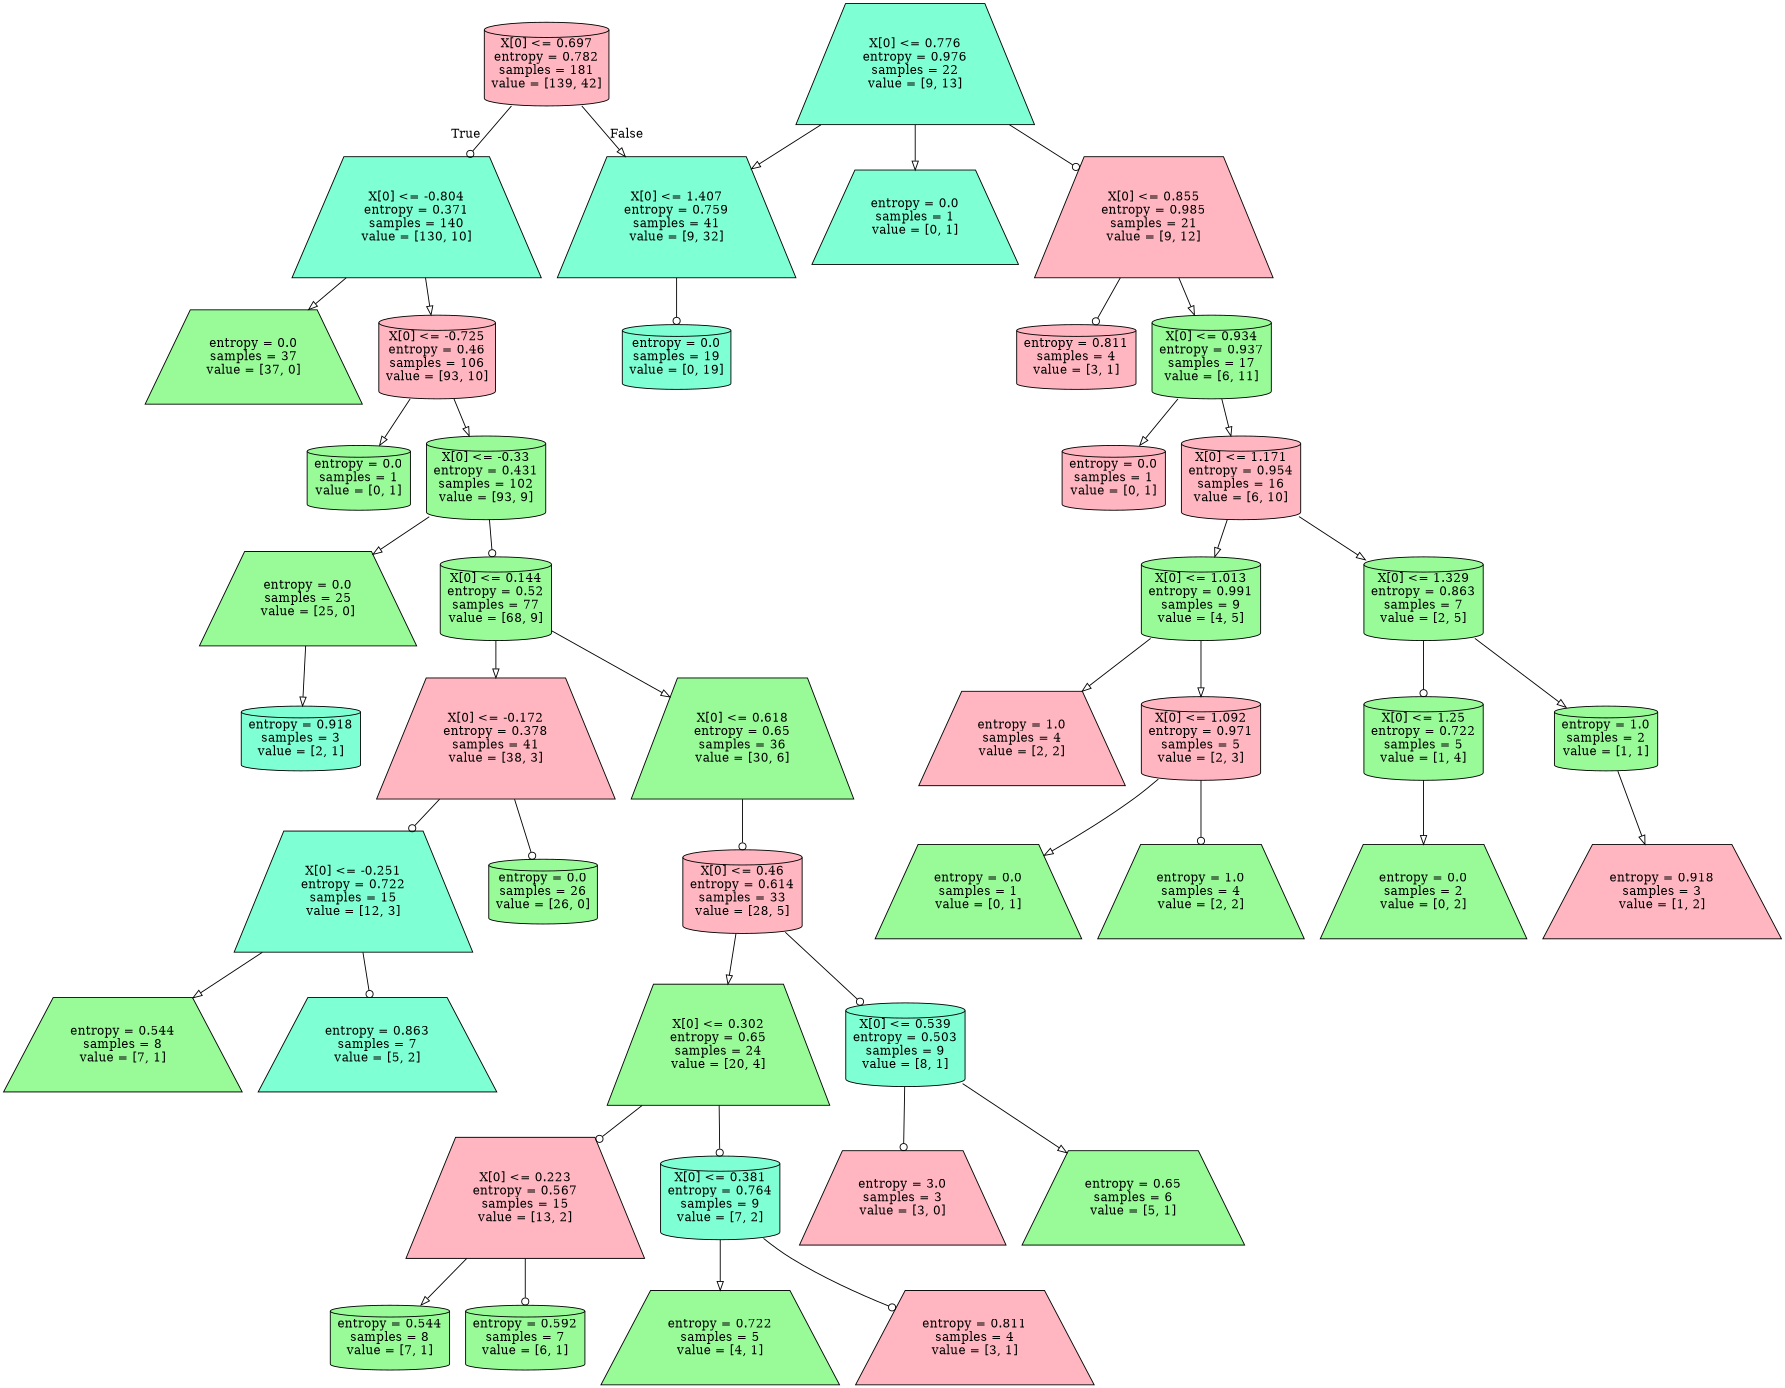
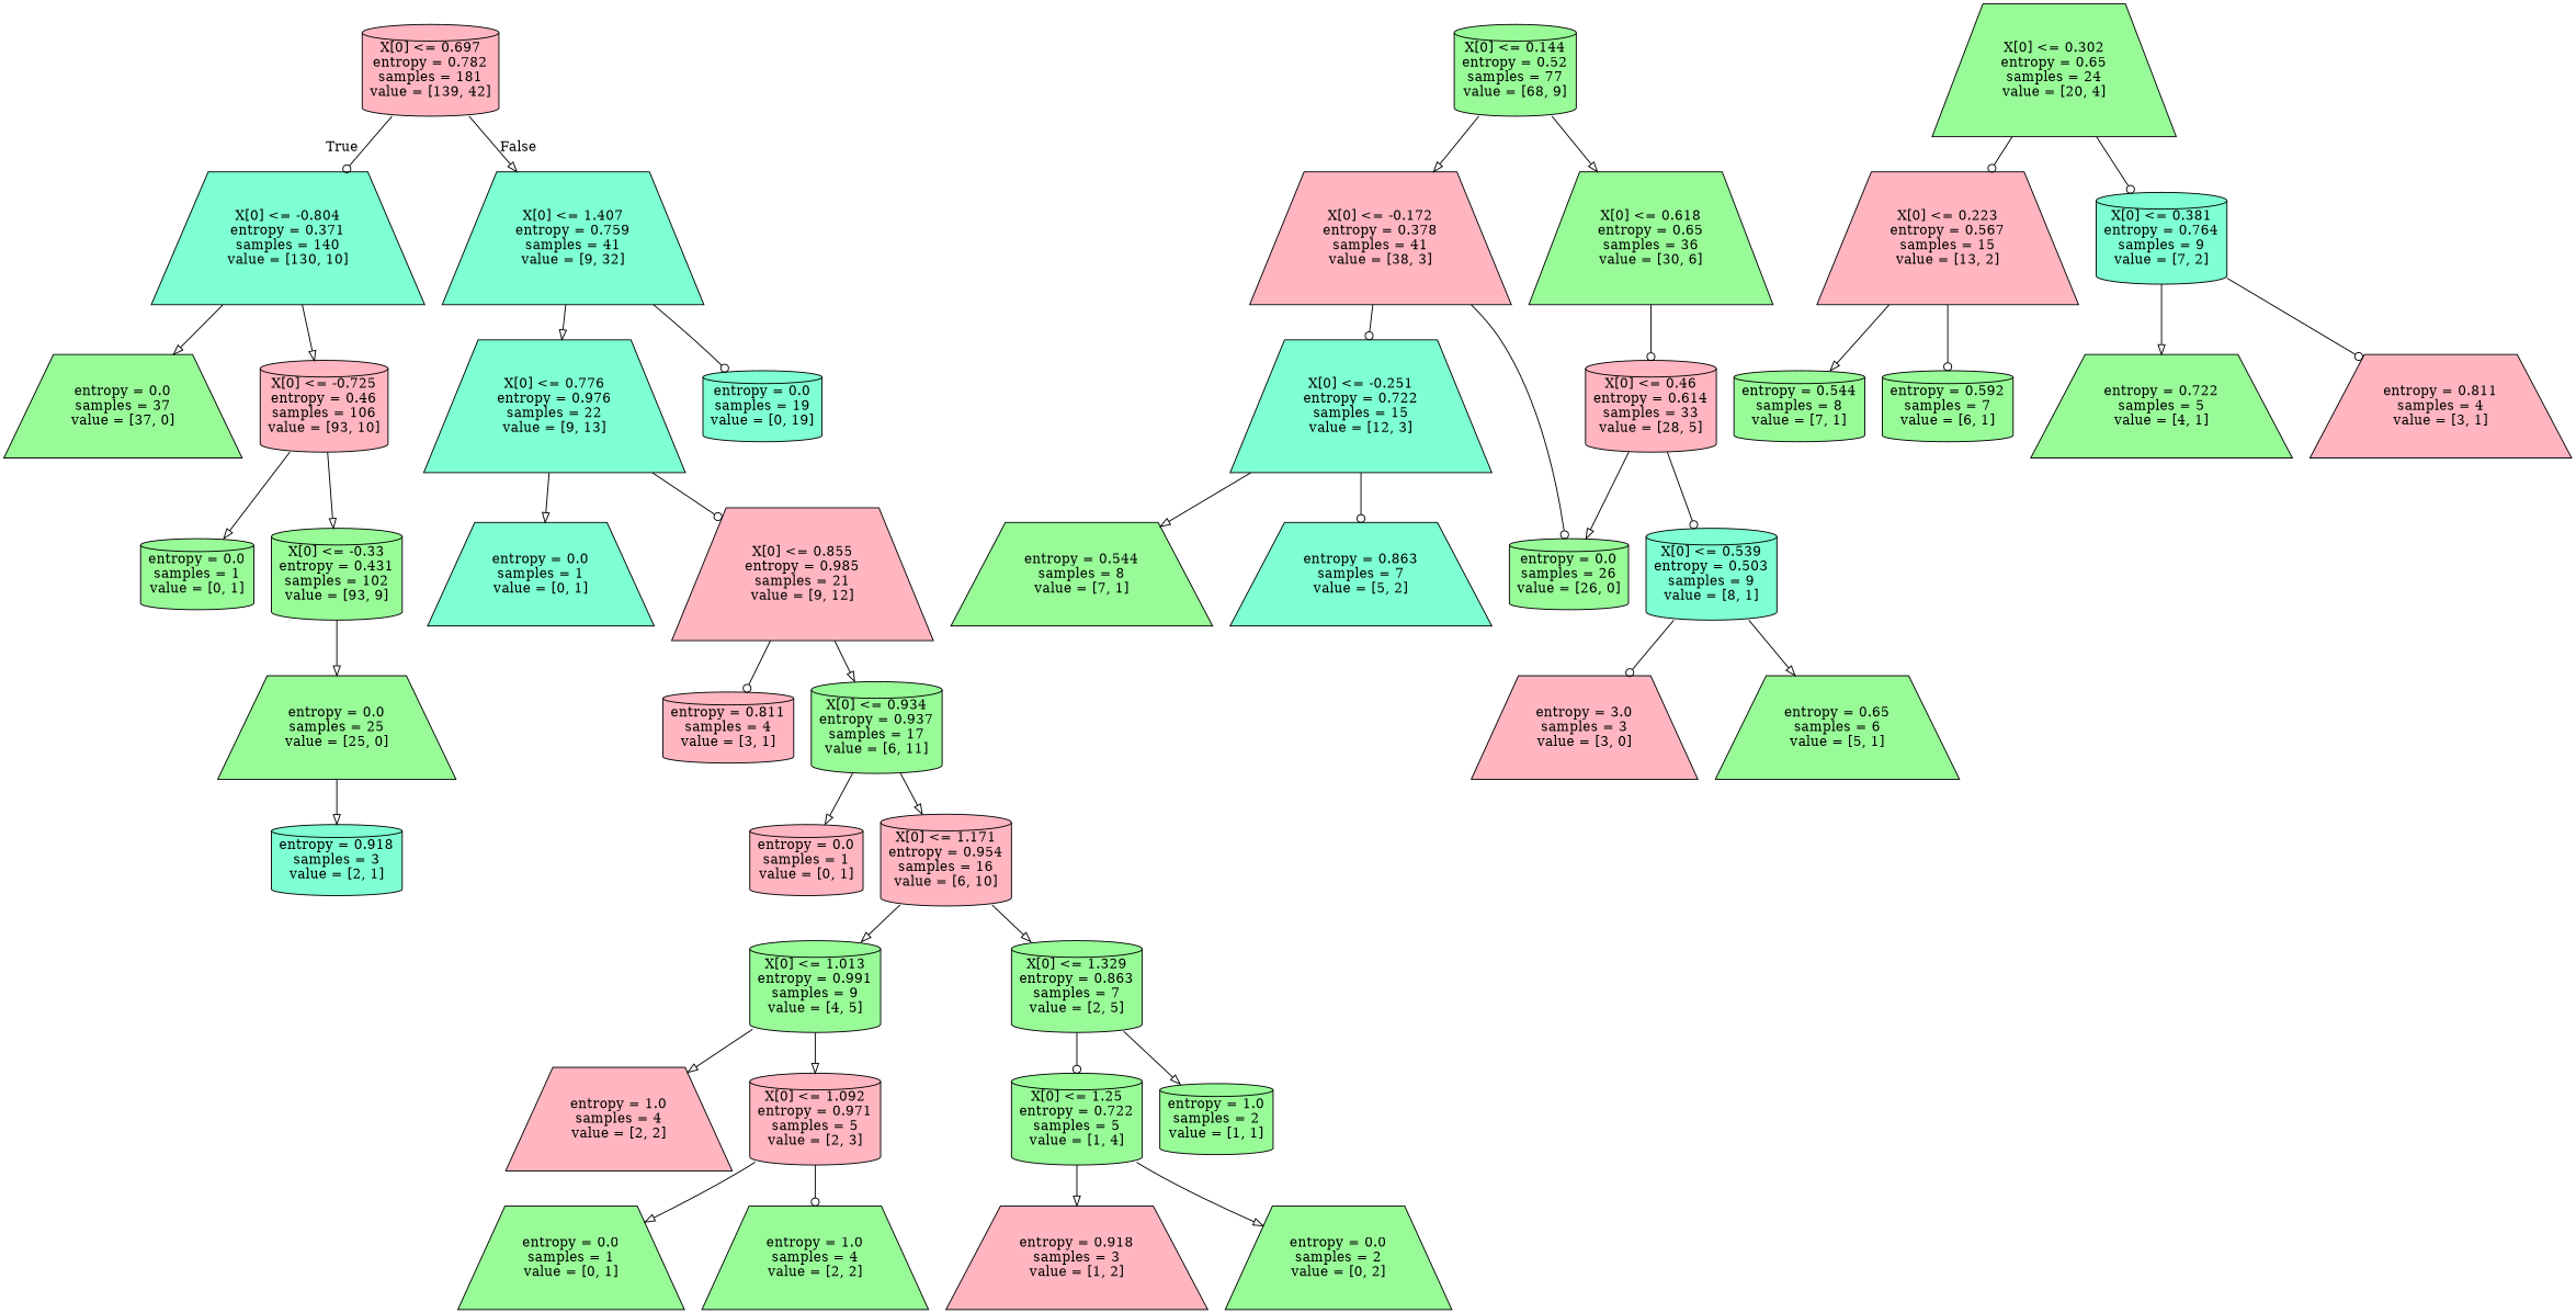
  digraph {
    node [fillcolor=palegreen shape=trapezium style=filled]
    edge [arrowhead=onormal]
    n1 [fillcolor=lightpink label="X[0] <= 0.697\nentropy = 0.782\nsamples = 181\nvalue = [139, 42]" shape=cylinder]
    n2 [fillcolor=aquamarine label="X[0] <= -0.804\nentropy = 0.371\nsamples = 140\nvalue = [130, 10]"]
    n3 [fillcolor=aquamarine label="X[0] <= 1.407\nentropy = 0.759\nsamples = 41\nvalue = [9, 32]"]
    n4 [label="entropy = 0.0\nsamples = 37\nvalue = [37, 0]"]
    n5 [fillcolor=lightpink label="X[0] <= -0.725\nentropy = 0.46\nsamples = 106\nvalue = [93, 10]" shape=cylinder]
    n6 [fillcolor=aquamarine label="X[0] <= 0.776\nentropy = 0.976\nsamples = 22\nvalue = [9, 13]"]
    n7 [fillcolor=aquamarine label="entropy = 0.0\nsamples = 19\nvalue = [0, 19]" shape=cylinder]
    n8 [label="entropy = 0.0\nsamples = 1\nvalue = [0, 1]" shape=cylinder]
    n9 [label="X[0] <= -0.33\nentropy = 0.431\nsamples = 102\nvalue = [93, 9]" shape=cylinder]
    n10 [label="entropy = 0.0\nsamples = 25\nvalue = [25, 0]"]
    n11 [label="X[0] <= 0.144\nentropy = 0.52\nsamples = 77\nvalue = [68, 9]" shape=cylinder]
    n12 [fillcolor=aquamarine label="entropy = 0.918\nsamples = 3\nvalue = [2, 1]" shape=cylinder]
    n13 [fillcolor=lightpink label="X[0] <= -0.172\nentropy = 0.378\nsamples = 41\nvalue = [38, 3]"]
    n14 [label="X[0] <= 0.618\nentropy = 0.65\nsamples = 36\nvalue = [30, 6]"]
    n15 [fillcolor=aquamarine label="X[0] <= -0.251\nentropy = 0.722\nsamples = 15\nvalue = [12, 3]"]
    n16 [label="entropy = 0.0\nsamples = 26\nvalue = [26, 0]" shape=cylinder]
    n17 [fillcolor=lightpink label="X[0] <= 0.46\nentropy = 0.614\nsamples = 33\nvalue = [28, 5]" shape=cylinder]
    n18 [label="entropy = 0.544\nsamples = 8\nvalue = [7, 1]"]
    n19 [fillcolor=aquamarine label="entropy = 0.863\nsamples = 7\nvalue = [5, 2]"]
    n20 [label="X[0] <= 0.302\nentropy = 0.65\nsamples = 24\nvalue = [20, 4]"]
    n21 [fillcolor=aquamarine label="X[0] <= 0.539\nentropy = 0.503\nsamples = 9\nvalue = [8, 1]" shape=cylinder]
    n22 [fillcolor=lightpink label="X[0] <= 0.223\nentropy = 0.567\nsamples = 15\nvalue = [13, 2]"]
    n23 [fillcolor=aquamarine label="X[0] <= 0.381\nentropy = 0.764\nsamples = 9\nvalue = [7, 2]" shape=cylinder]
    n24 [fillcolor=lightpink label="entropy = 3.0\nsamples = 3\nvalue = [3, 0]"]
    n25 [label="entropy = 0.65\nsamples = 6\nvalue = [5, 1]"]
    n26 [label="entropy = 0.544\nsamples = 8\nvalue = [7, 1]" shape=cylinder]
    n27 [label="entropy = 0.592\nsamples = 7\nvalue = [6, 1]" shape=cylinder]
    n28 [label="entropy = 0.722\nsamples = 5\nvalue = [4, 1]"]
    n29 [fillcolor=lightpink label="entropy = 0.811\nsamples = 4\nvalue = [3, 1]"]
    n30 [fillcolor=aquamarine label="entropy = 0.0\nsamples = 1\nvalue = [0, 1]"]
    n31 [fillcolor=lightpink label="X[0] <= 0.855\nentropy = 0.985\nsamples = 21\nvalue = [9, 12]"]
    n32 [fillcolor=lightpink label="entropy = 0.811\nsamples = 4\nvalue = [3, 1]" shape=cylinder]
    n33 [label="X[0] <= 0.934\nentropy = 0.937\nsamples = 17\nvalue = [6, 11]" shape=cylinder]
    n34 [fillcolor=lightpink label="entropy = 0.0\nsamples = 1\nvalue = [0, 1]" shape=cylinder]
    n35 [fillcolor=lightpink label="X[0] <= 1.171\nentropy = 0.954\nsamples = 16\nvalue = [6, 10]" shape=cylinder]
    n36 [label="X[0] <= 1.013\nentropy = 0.991\nsamples = 9\nvalue = [4, 5]" shape=cylinder]
    n37 [label="X[0] <= 1.329\nentropy = 0.863\nsamples = 7\nvalue = [2, 5]" shape=cylinder]
    n38 [fillcolor=lightpink label="entropy = 1.0\nsamples = 4\nvalue = [2, 2]"]
    n39 [fillcolor=lightpink label="X[0] <= 1.092\nentropy = 0.971\nsamples = 5\nvalue = [2, 3]" shape=cylinder]
    n40 [label="X[0] <= 1.25\nentropy = 0.722\nsamples = 5\nvalue = [1, 4]" shape=cylinder]
    n41 [label="entropy = 1.0\nsamples = 2\nvalue = [1, 1]" shape=cylinder]
    n42 [label="entropy = 0.0\nsamples = 1\nvalue = [0, 1]"]
    n43 [label="entropy = 1.0\nsamples = 4\nvalue = [2, 2]"]
    n44 [fillcolor=lightpink label="entropy = 0.918\nsamples = 3\nvalue = [1, 2]"]
    n45 [label="entropy = 0.0\nsamples = 2\nvalue = [0, 2]"]
    n1 -> n2 [arrowhead=odot headlabel=True labelangle=45 labeldistance=2.5]
    n1 -> n3 [headlabel=False labelangle=-45 labeldistance=2.5]
    n2 -> n4
    n2 -> n5
-   n6 -> n3
+   n3 -> n6
    n3 -> n7 [arrowhead=odot]
    n5 -> n8
    n5 -> n9
    n6 -> n30
    n6 -> n31 [arrowhead=odot]
    n9 -> n10
-   n9 -> n11 [arrowhead=odot]
    n10 -> n12
    n11 -> n13
    n11 -> n14
    n13 -> n15 [arrowhead=odot]
    n13 -> n16 [arrowhead=odot]
    n14 -> n17 [arrowhead=odot]
    n15 -> n18
    n15 -> n19 [arrowhead=odot]
-   n17 -> n20
+   n17 -> n16
    n17 -> n21 [arrowhead=odot]
    n20 -> n22 [arrowhead=odot]
    n20 -> n23 [arrowhead=odot]
    n21 -> n24 [arrowhead=odot]
    n21 -> n25
    n22 -> n26
    n22 -> n27 [arrowhead=odot]
    n23 -> n28
    n23 -> n29 [arrowhead=odot]
    n31 -> n32 [arrowhead=odot]
    n31 -> n33
    n33 -> n34
    n33 -> n35
    n35 -> n36
    n35 -> n37
    n36 -> n38
    n36 -> n39
    n37 -> n40 [arrowhead=odot]
    n37 -> n41
    n39 -> n42
    n39 -> n43 [arrowhead=odot]
-   n41 -> n44
+   n40 -> n44
    n40 -> n45
  }
